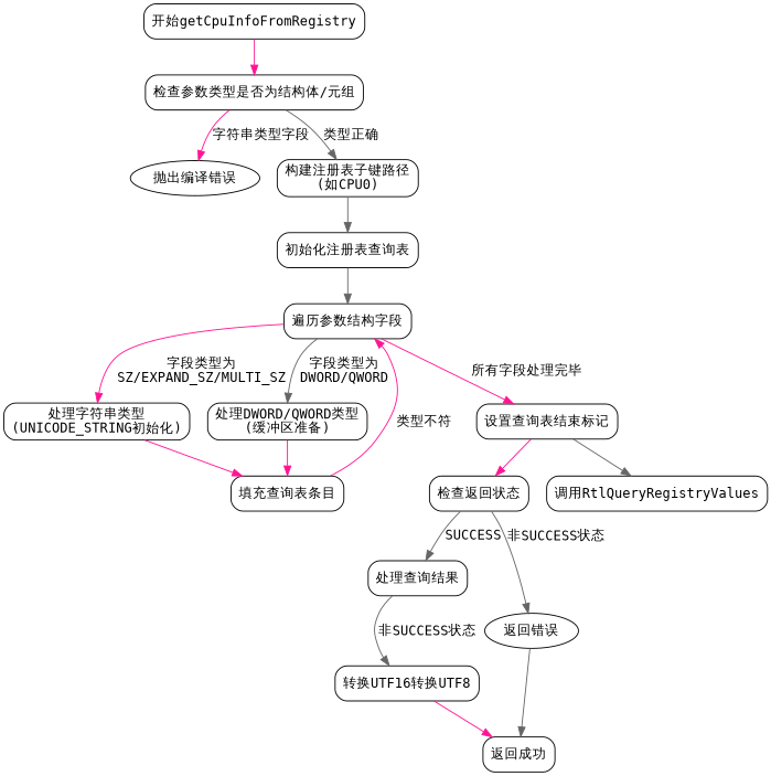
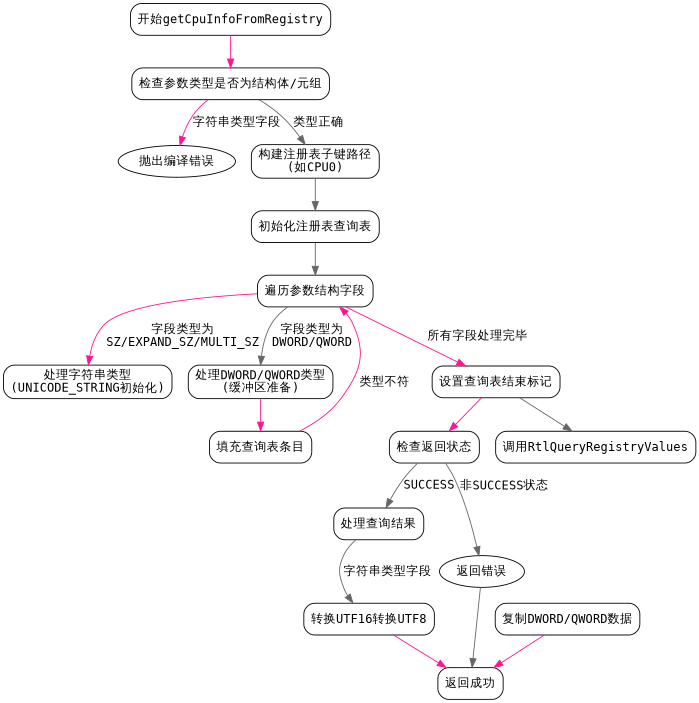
  digraph {
    fontname="DejaVu Sans Mono"
    node [fontname="DejaVu Sans Mono" shape=rectangle style=rounded]
    edge [color=deeppink fontname="DejaVu Sans Mono"]
    n1 [label="开始getCpuInfoFromRegistry"]
    n2 [label="检查参数类型是否为结构体/元组"]
    n3 [label="抛出编译错误" shape=oval]
    n4 [label="构建注册表子键路径\n(如CPU0)"]
    n5 [label="初始化注册表查询表"]
    n6 [label="遍历参数结构字段"]
    n7 [label="处理字符串类型\n(UNICODE_STRING初始化)"]
    n8 [label="处理DWORD/QWORD类型\n(缓冲区准备)"]
    n9 [label="设置查询表结束标记"]
    n10 [label="填充查询表条目"]
    n11 [label="调用RtlQueryRegistryValues"]
    n12 [label="检查返回状态"]
    n13 [label="处理查询结果"]
    n14 [label="返回错误" shape=oval]
    n15 [label="转换UTF16转换UTF8"]
    n16 [label="返回成功"]
+   n17 [label="复制DWORD/QWORD数据"]
    n1 -> n2
    n2 -> n3 [label="字符串类型字段"]
    n2 -> n4 [color=gray40 label="类型正确"]
    n4 -> n5 [color=gray40]
    n5 -> n6 [color=gray40]
    n6 -> n7 [label="字段类型为\nSZ/EXPAND_SZ/MULTI_SZ"]
    n6 -> n8 [color=gray40 label="字段类型为\nDWORD/QWORD"]
    n6 -> n9 [label="所有字段处理完毕"]
-   n7 -> n10
    n8 -> n10
    n9 -> n11 [color=gray40]
    n9 -> n12
    n10 -> n6 [label="类型不符"]
    n12 -> n13 [color=gray40 label=SUCCESS]
    n12 -> n14 [color=gray40 label="非SUCCESS状态"]
-   n13 -> n15 [color=gray40 label="非SUCCESS状态"]
+   n13 -> n15 [color=gray40 label="字符串类型字段"]
    n14 -> n16 [color=gray40]
    n15 -> n16
+   n17 -> n16
  }
